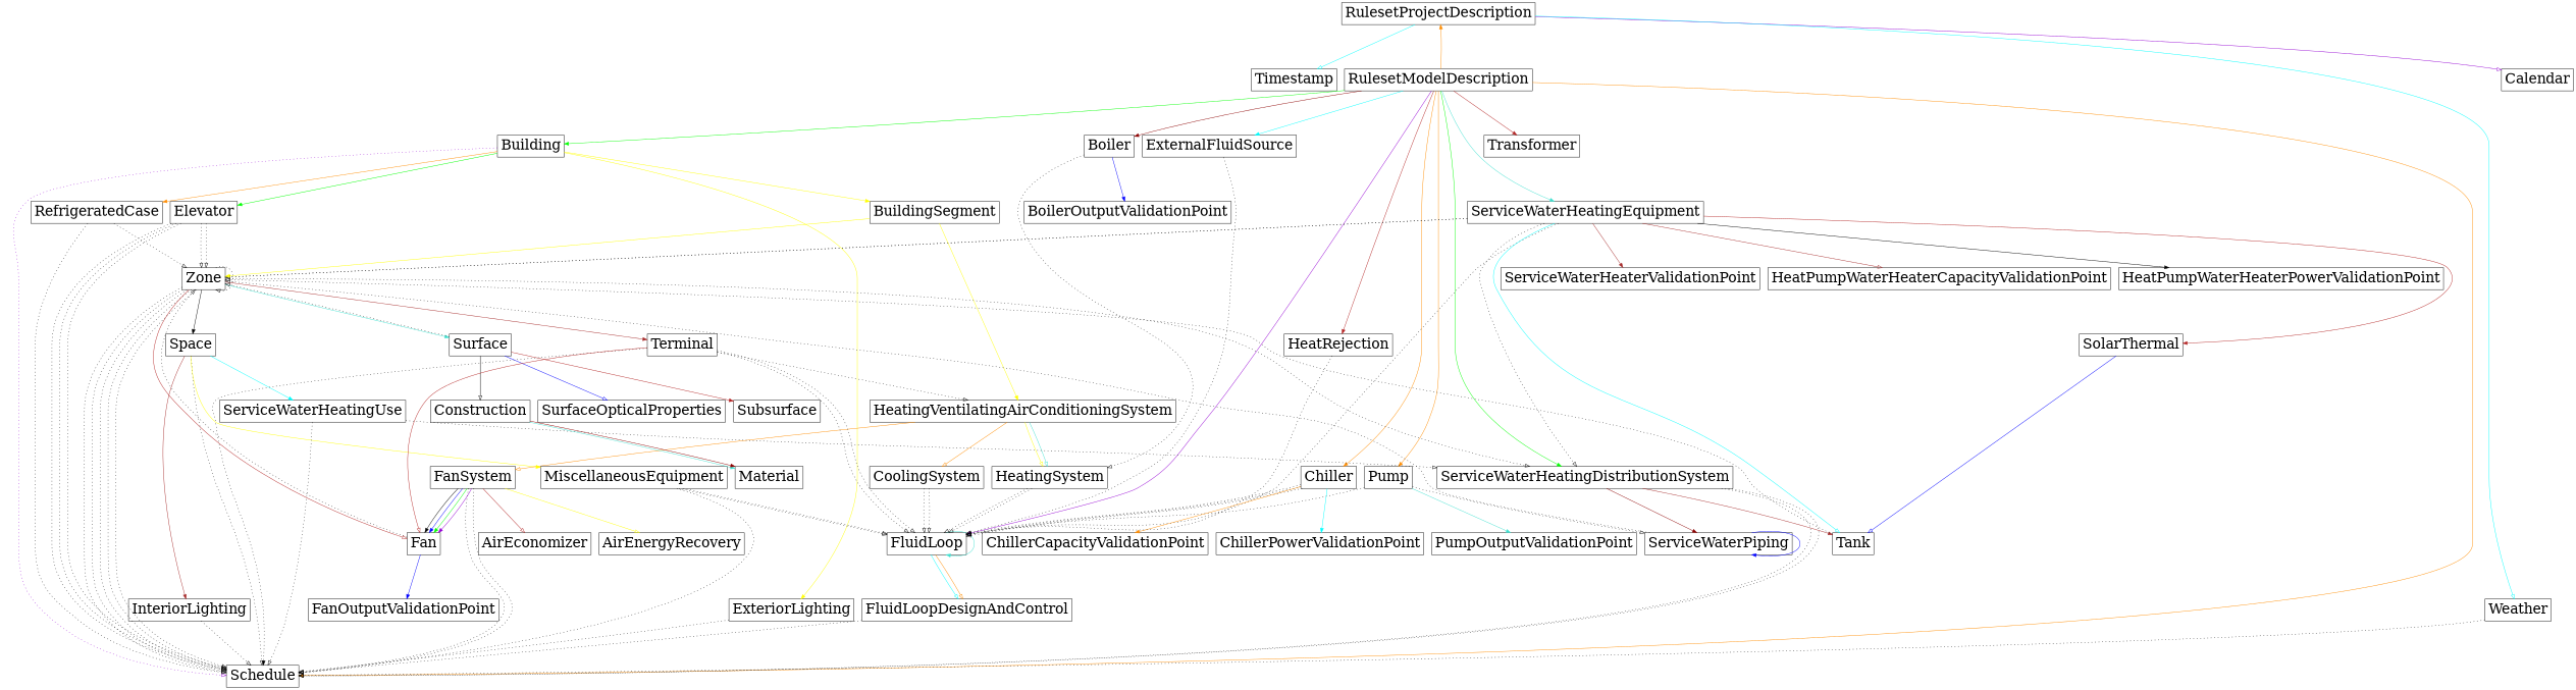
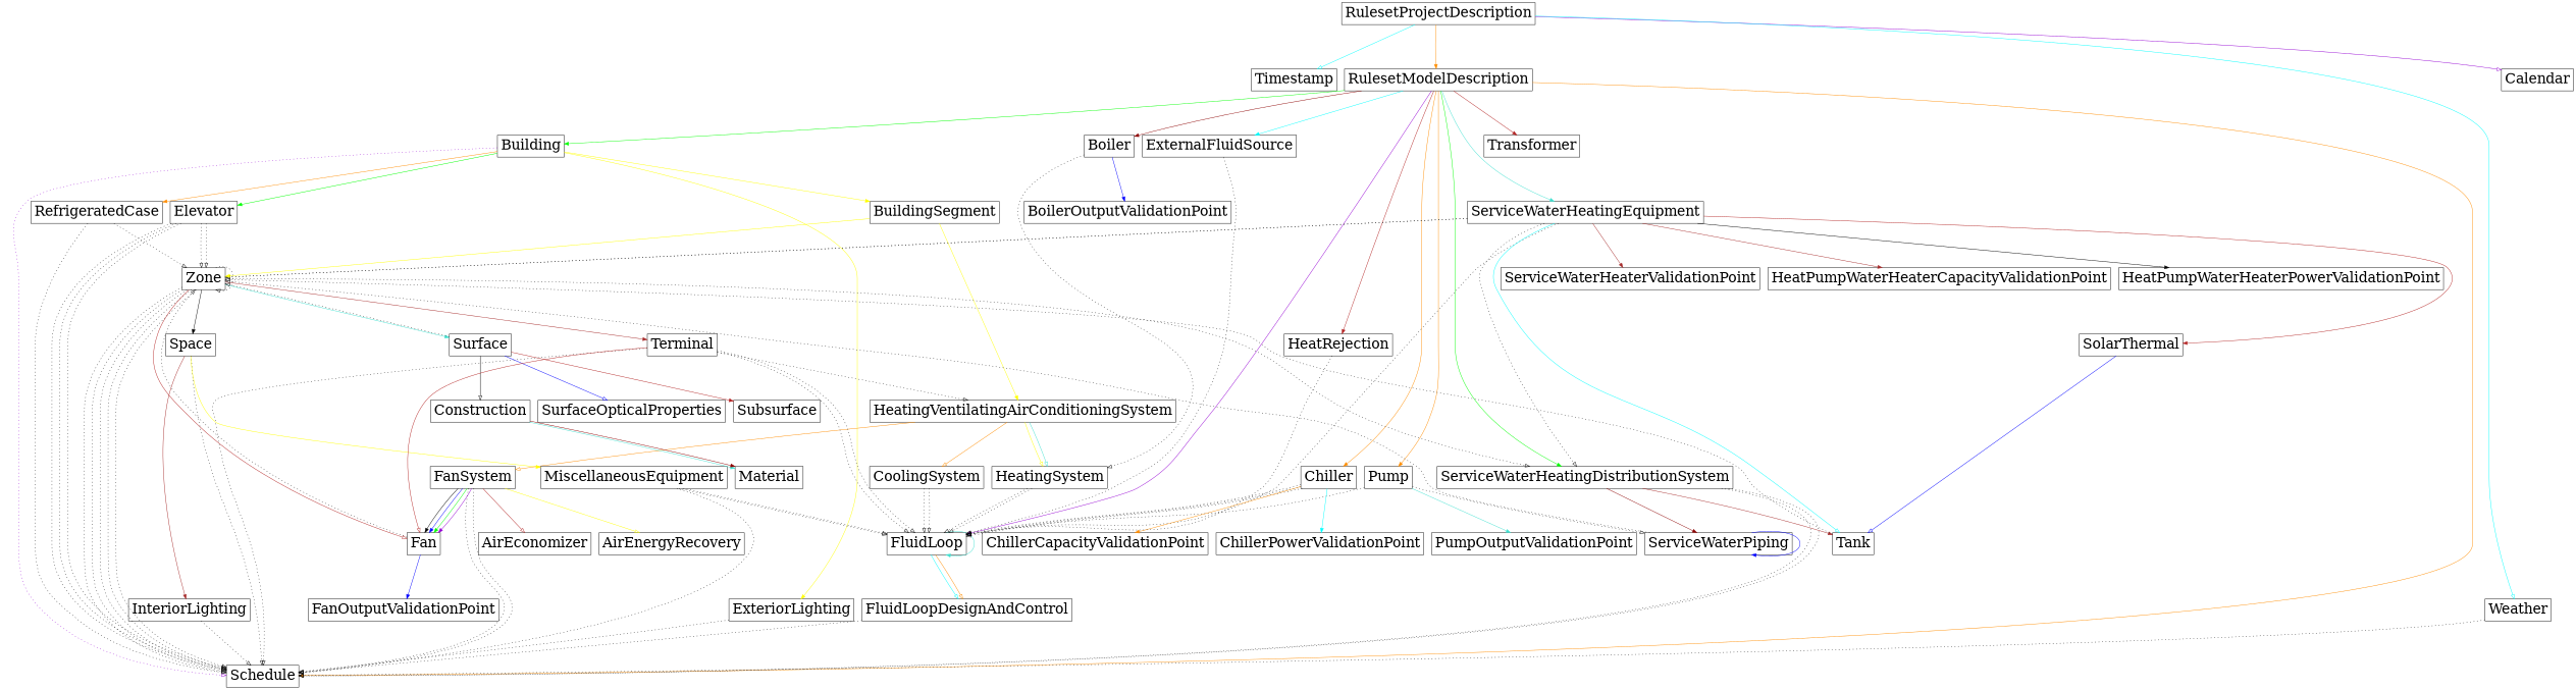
  digraph {
    ranksep=1.4
    node [fontsize=32 shape=box]
    edge [arrowhead=empty]
    RulesetProjectDescription [height=0.7]
    Timestamp [height=0.7]
    RulesetModelDescription [height=0.7]
    Calendar [height=0.7]
    Weather [height=0.7]
    Transformer [height=0.7]
    Building [height=0.7]
    Schedule [height=0.7]
    FluidLoop [height=0.7]
    ServiceWaterHeatingDistributionSystem [height=0.7]
    ServiceWaterHeatingEquipment [height=0.7]
    Pump [height=0.7]
    Boiler [height=0.7]
    Chiller [height=0.7]
    HeatRejection [height=0.7]
    ExternalFluidSource [height=0.7]
    BuildingSegment [height=0.7]
    Elevator [height=0.7]
    ExteriorLighting [height=0.7]
    RefrigeratedCase [height=0.7]
    FluidLoopDesignAndControl [height=0.7]
    ServiceWaterPiping [height=0.7]
    Tank [height=0.7]
    Zone [height=0.7]
    SolarThermal [height=0.7]
    ServiceWaterHeaterValidationPoint [height=0.7]
    HeatPumpWaterHeaterCapacityValidationPoint [height=0.7]
    HeatPumpWaterHeaterPowerValidationPoint [height=0.7]
    PumpOutputValidationPoint [height=0.7]
    BoilerOutputValidationPoint [height=0.7]
    HeatingSystem [height=0.7]
    ChillerCapacityValidationPoint [height=0.7]
    ChillerPowerValidationPoint [height=0.7]
    HeatingVentilatingAirConditioningSystem [height=0.7]
    Space [height=0.7]
    Surface [height=0.7]
    Terminal [height=0.7]
    Fan [height=0.7]
    FanSystem [height=0.7]
    CoolingSystem [height=0.7]
    InteriorLighting [height=0.7]
    MiscellaneousEquipment [height=0.7]
-   ServiceWaterHeatingUse [height=0.7]
    Subsurface [height=0.7]
    Construction [height=0.7]
    SurfaceOpticalProperties [height=0.7]
    FanOutputValidationPoint [height=0.7]
    AirEconomizer [height=0.7]
    AirEnergyRecovery [height=0.7]
    Material [height=0.7]
    RulesetProjectDescription -> Timestamp [color=cyan]
-   RulesetModelDescription -> RulesetProjectDescription [color=darkorange arrowhead=""]
+   RulesetProjectDescription -> RulesetModelDescription [color=darkorange arrowhead=""]
    RulesetProjectDescription -> Calendar [color=darkviolet]
    RulesetProjectDescription -> Weather [color=cyan]
    RulesetModelDescription -> Transformer [color=firebrick arrowhead=""]
    RulesetModelDescription -> Building [color=green arrowhead=""]
    RulesetModelDescription -> Schedule [color=darkorange arrowhead=""]
    RulesetModelDescription -> FluidLoop [color=darkviolet arrowhead=""]
    RulesetModelDescription -> ServiceWaterHeatingDistributionSystem [color=green arrowhead=""]
    RulesetModelDescription -> ServiceWaterHeatingEquipment [color=turquoise arrowhead=""]
    RulesetModelDescription -> Pump [color=darkorange arrowhead=""]
    RulesetModelDescription -> Boiler [color=darkred arrowhead=""]
    RulesetModelDescription -> Chiller [color=darkorange arrowhead=""]
    RulesetModelDescription -> HeatRejection [color=firebrick arrowhead=""]
    RulesetModelDescription -> ExternalFluidSource [color=cyan arrowhead=""]
    Weather -> Schedule [style=dotted]
    Building -> Schedule [color=darkviolet style=dotted]
    Building -> BuildingSegment [color=yellow arrowhead=""]
    Building -> Elevator [color=green arrowhead=""]
    Building -> ExteriorLighting [color=yellow arrowhead=""]
    Building -> RefrigeratedCase [color=darkorange arrowhead=""]
    FluidLoop -> FluidLoop [color=turquoise arrowhead=""]
    FluidLoop -> FluidLoopDesignAndControl [color=cyan]
    FluidLoop -> FluidLoopDesignAndControl [color=darkorange]
    ServiceWaterHeatingDistributionSystem -> Schedule [style=dotted]
    ServiceWaterHeatingDistributionSystem -> Schedule [style=dotted]
    ServiceWaterHeatingDistributionSystem -> ServiceWaterPiping [color=darkred arrowhead=""]
    ServiceWaterHeatingDistributionSystem -> Tank [color=brown arrowhead=""]
    ServiceWaterHeatingEquipment -> FluidLoop [style=dotted]
    ServiceWaterHeatingEquipment -> ServiceWaterHeatingDistributionSystem [style=dotted]
    ServiceWaterHeatingEquipment -> Tank [color=cyan]
    ServiceWaterHeatingEquipment -> Zone [style=dotted]
    ServiceWaterHeatingEquipment -> Zone [style=dotted]
    ServiceWaterHeatingEquipment -> SolarThermal [color=firebrick arrowhead=""]
    ServiceWaterHeatingEquipment -> ServiceWaterHeaterValidationPoint [color=brown arrowhead=""]
-   ServiceWaterHeatingEquipment -> HeatPumpWaterHeaterCapacityValidationPoint [color=brown]
+   ServiceWaterHeatingEquipment -> HeatPumpWaterHeaterCapacityValidationPoint [color=brown arrowhead=""]
    ServiceWaterHeatingEquipment -> HeatPumpWaterHeaterPowerValidationPoint [color=black arrowhead=""]
    Pump -> FluidLoop [style=dotted]
    Pump -> ServiceWaterPiping [style=dotted]
    Pump -> PumpOutputValidationPoint [color=turquoise arrowhead=""]
    Boiler -> BoilerOutputValidationPoint [color=blue arrowhead=""]
    Boiler -> HeatingSystem [style=dotted]
    Chiller -> FluidLoop [style=dotted]
    Chiller -> FluidLoop [style=dotted]
    Chiller -> FluidLoop [style=dotted]
    Chiller -> ChillerCapacityValidationPoint [color=darkorange arrowhead=""]
    Chiller -> ChillerPowerValidationPoint [color=cyan arrowhead=""]
    HeatRejection -> FluidLoop [style=dotted]
    ExternalFluidSource -> FluidLoop [style=dotted]
    BuildingSegment -> Zone [color=yellow arrowhead=""]
    BuildingSegment -> HeatingVentilatingAirConditioningSystem [color=yellow arrowhead=""]
    Elevator -> Schedule [style=dotted]
    Elevator -> Schedule [style=dotted]
    Elevator -> Schedule [style=dotted]
    Elevator -> Zone [style=dotted]
    Elevator -> Zone [style=dotted]
    ExteriorLighting -> Schedule [style=dotted]
    RefrigeratedCase -> Schedule [style=dotted]
    RefrigeratedCase -> Zone [style=dotted]
    FluidLoopDesignAndControl -> Schedule [style=dotted]
    ServiceWaterPiping -> ServiceWaterPiping [color=blue arrowhead=""]
    ServiceWaterPiping -> Zone [style=dotted]
    Tank -> Zone [style=dotted]
    Zone -> Schedule [style=dotted]
    Zone -> Schedule [style=dotted]
    Zone -> Schedule [style=dotted]
    Zone -> Schedule [style=dotted]
    Zone -> Schedule [style=dotted]
    Zone -> ServiceWaterHeatingDistributionSystem [style=dotted]
    Zone -> Zone [style=dotted]
    Zone -> Space [color=black arrowhead=""]
    Zone -> Surface [color=turquoise arrowhead=""]
    Zone -> Terminal [color=brown arrowhead=""]
    Zone -> Fan [color=firebrick]
    SolarThermal -> Tank [color=blue]
    HeatingSystem -> FluidLoop [style=dotted]
    HeatingSystem -> FluidLoop [style=dotted]
    HeatingVentilatingAirConditioningSystem -> HeatingSystem [color=yellow]
    HeatingVentilatingAirConditioningSystem -> HeatingSystem [color=turquoise]
    HeatingVentilatingAirConditioningSystem -> FanSystem [color=darkorange]
    HeatingVentilatingAirConditioningSystem -> CoolingSystem [color=darkorange]
    Space -> Schedule [style=dotted]
    Space -> InteriorLighting [color=brown arrowhead=""]
    Space -> MiscellaneousEquipment [color=yellow arrowhead=""]
-   Space -> ServiceWaterHeatingUse [color=cyan arrowhead=""]
    Surface -> Zone [style=dotted]
    Surface -> Subsurface [color=firebrick arrowhead=""]
    Surface -> Construction [color=black]
    Surface -> SurfaceOpticalProperties [color=blue]
-   Terminal -> Schedule [arrowhead=normal style=dotted]
+   Terminal -> Schedule [style=dotted]
    Terminal -> FluidLoop [style=dotted]
    Terminal -> FluidLoop [style=dotted]
    Terminal -> HeatingVentilatingAirConditioningSystem [style=dotted]
    Terminal -> Fan [color=firebrick]
    Fan -> Zone [style=dotted]
    Fan -> FanOutputValidationPoint [color=blue arrowhead=""]
    FanSystem -> Schedule [style=dotted]
    FanSystem -> Schedule [style=dotted]
    FanSystem -> Fan [color=black arrowhead=""]
    FanSystem -> Fan [color=blue arrowhead=""]
    FanSystem -> Fan [color=green arrowhead=""]
    FanSystem -> Fan [color=darkviolet arrowhead=""]
    FanSystem -> AirEconomizer [color=firebrick]
    FanSystem -> AirEnergyRecovery [color=yellow]
    CoolingSystem -> FluidLoop [style=dotted]
    CoolingSystem -> FluidLoop [style=dotted]
    InteriorLighting -> Schedule [style=dotted]
    MiscellaneousEquipment -> Schedule [style=dotted]
    MiscellaneousEquipment -> FluidLoop [style=dotted]
    MiscellaneousEquipment -> FluidLoop [style=dotted]
-   ServiceWaterHeatingUse -> Schedule [style=dotted]
-   ServiceWaterHeatingUse -> ServiceWaterHeatingDistributionSystem [style=dotted]
    Construction -> Material [color=turquoise arrowhead=""]
    Construction -> Material [color=darkred arrowhead=""]
  }
